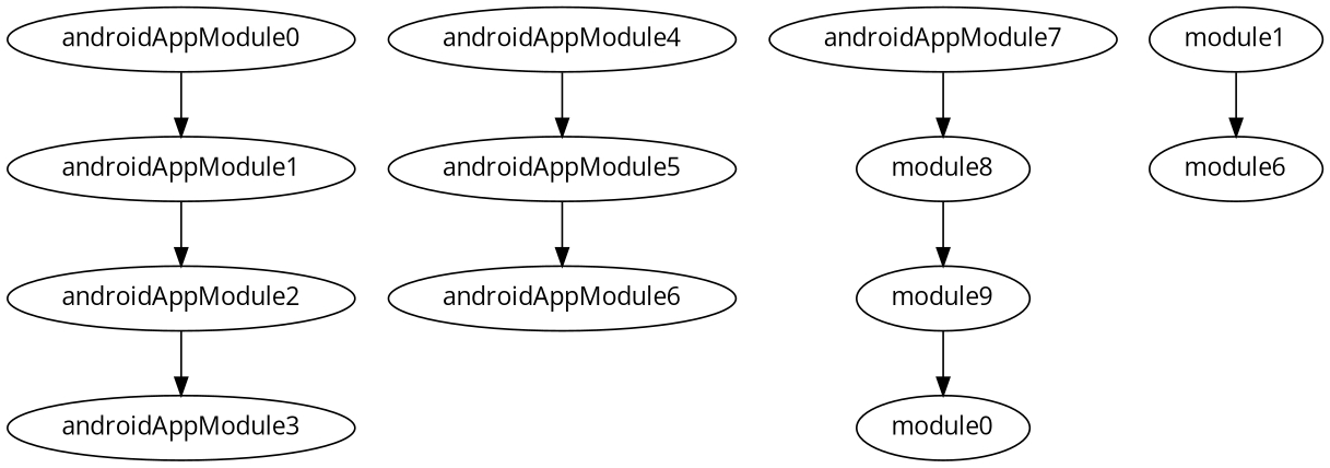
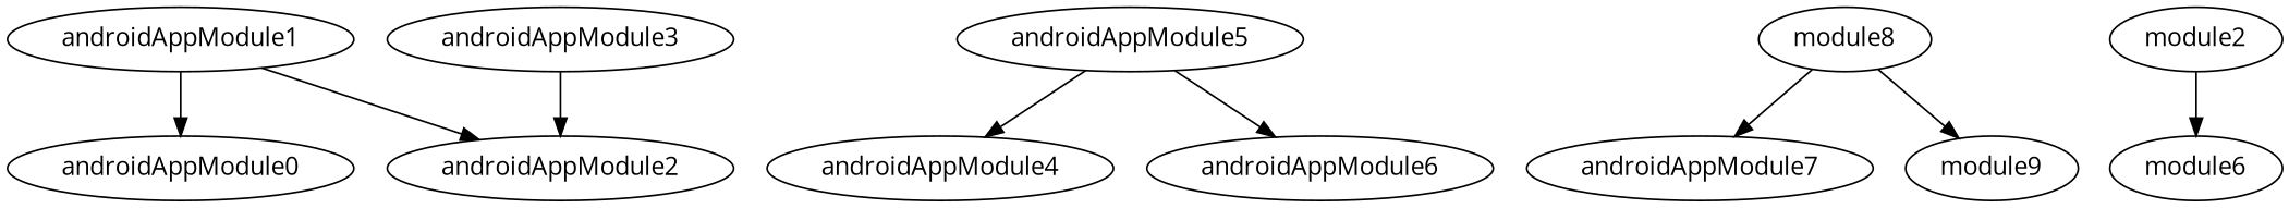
  digraph {
    fontname="Open Sans"
    node [fontname="Open Sans"]
    edge [fontname="Open Sans"]
    androidAppModule0
    androidAppModule1
    androidAppModule2
    androidAppModule3
    androidAppModule4
    androidAppModule5
    androidAppModule6
    n8 [label=module8]
    androidAppModule7
    n10 [label=module9]
-   module0
    n12 [label=module6]
-   module2 [label=module1]
-   androidAppModule0 -> androidAppModule1
+   module2
+   androidAppModule1 -> androidAppModule0
    androidAppModule1 -> androidAppModule2
-   androidAppModule2 -> androidAppModule3
-   androidAppModule4 -> androidAppModule5
+   androidAppModule3 -> androidAppModule2
+   androidAppModule5 -> androidAppModule4
    androidAppModule5 -> androidAppModule6
    n8 -> n10
-   androidAppModule7 -> n8
-   n10 -> module0
+   n8 -> androidAppModule7
    module2 -> n12
  }
